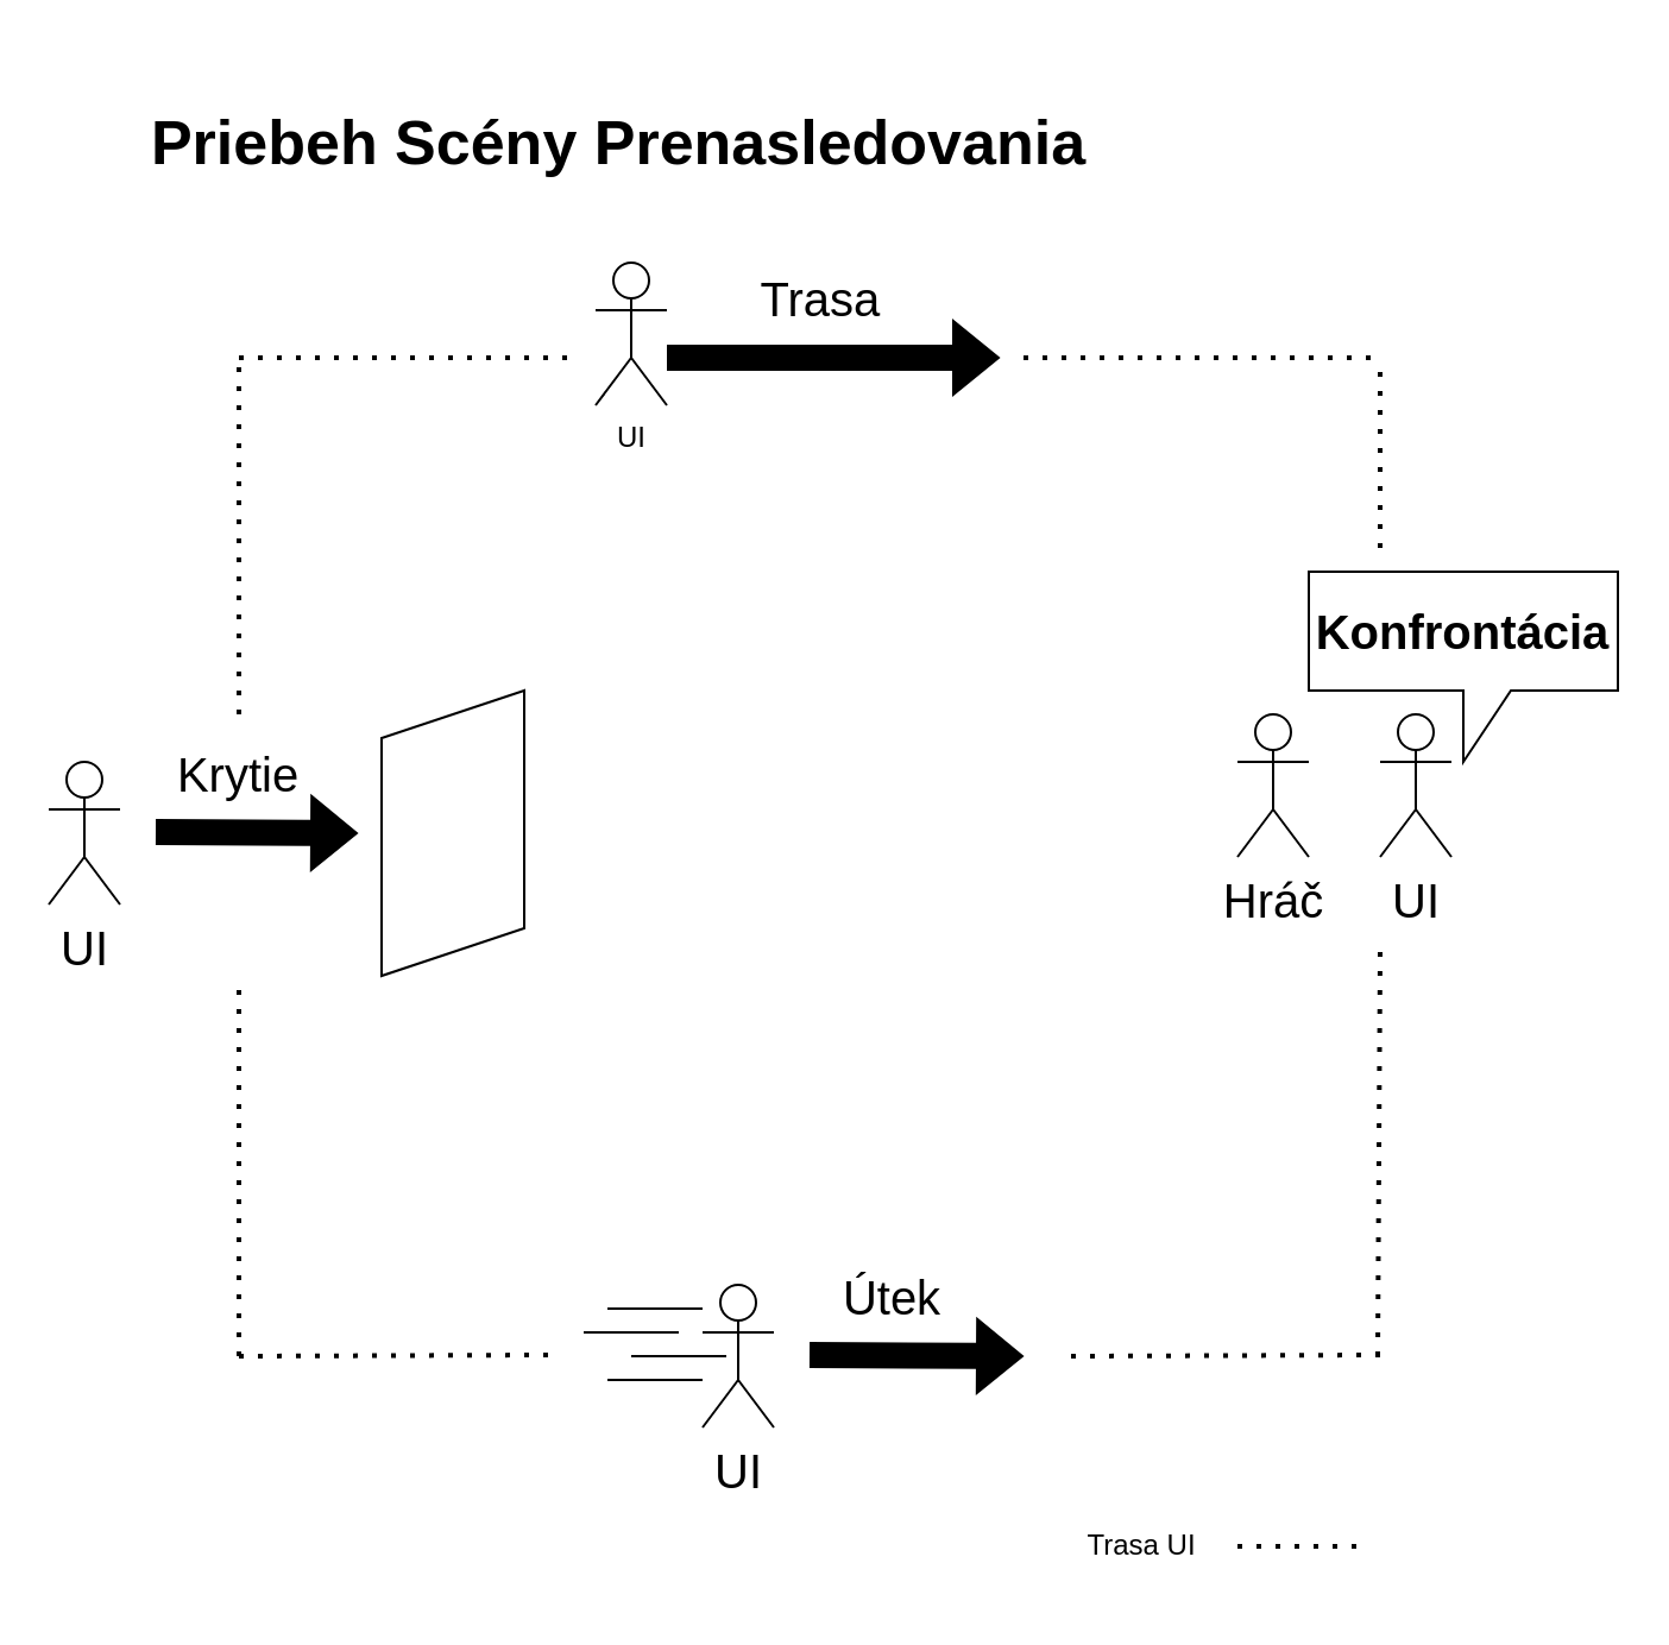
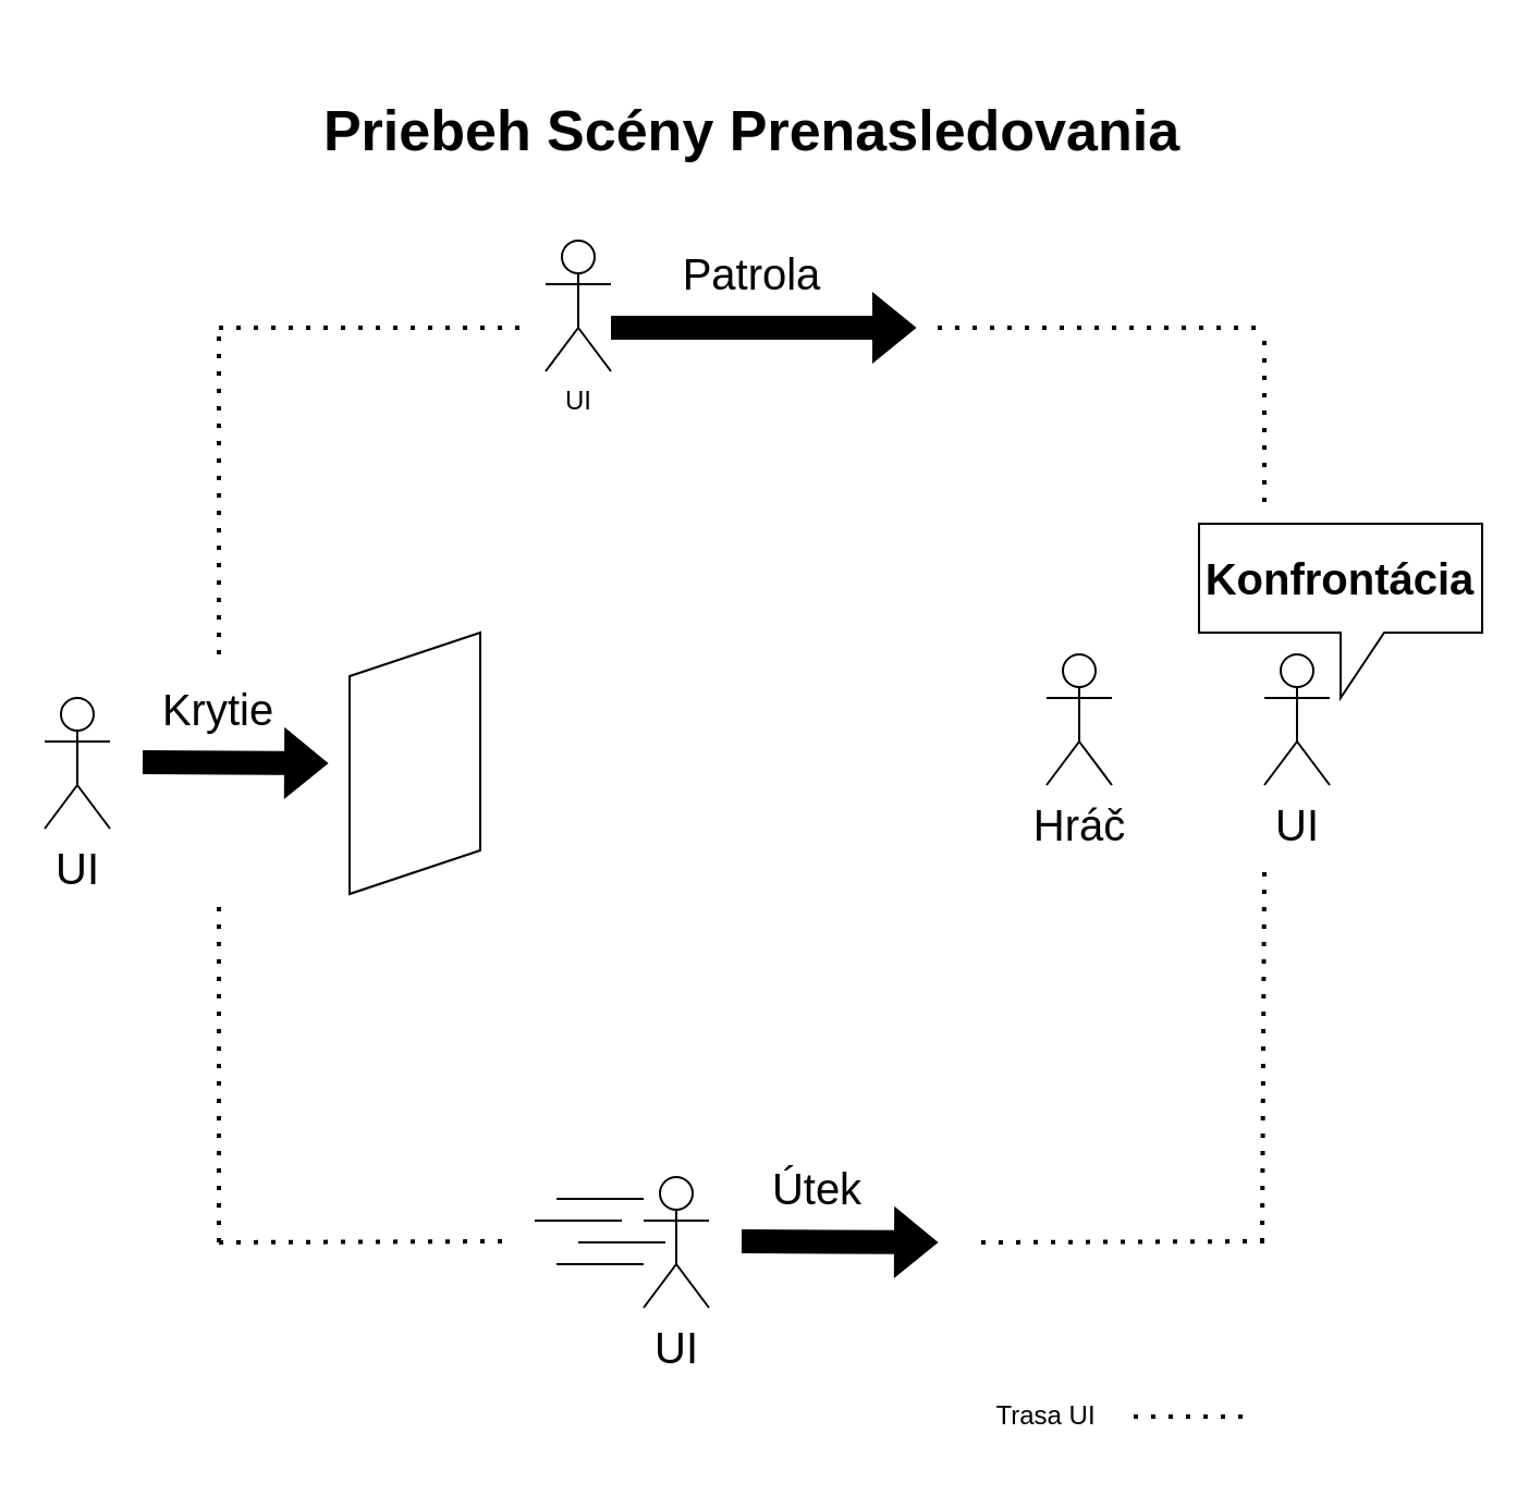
  <mxCell id="0" />
  <mxCell id="1" parent="0" />
  <mxCell id="2" value="UI" style="shape=umlActor;verticalLabelPosition=bottom;verticalAlign=top;html=1;outlineConnect=0;" vertex="1" parent="1"><mxGeometry x="250" y="110" width="30" height="60" as="geometry" /></mxCell>
  <mxCell id="3" value="" style="endArrow=none;dashed=1;html=1;dashPattern=1 3;strokeWidth=2;rounded=0;" edge="1" parent="1"><mxGeometry width="50" height="50" relative="1" as="geometry"><mxPoint x="430" y="150" as="sourcePoint" /><mxPoint x="580" y="150" as="targetPoint" /></mxGeometry></mxCell>
  <mxCell id="4" value="" style="endArrow=none;dashed=1;html=1;dashPattern=1 3;strokeWidth=2;rounded=0;" edge="1" parent="1"><mxGeometry width="50" height="50" relative="1" as="geometry"><mxPoint x="100" y="570" as="sourcePoint" /><mxPoint x="100" y="410" as="targetPoint" /></mxGeometry></mxCell>
  <mxCell id="5" value="" style="endArrow=none;dashed=1;html=1;dashPattern=1 3;strokeWidth=2;rounded=0;" edge="1" parent="1"><mxGeometry width="50" height="50" relative="1" as="geometry"><mxPoint x="100" y="150" as="sourcePoint" /><mxPoint x="240" y="150" as="targetPoint" /></mxGeometry></mxCell>
  <mxCell id="6" value="" style="endArrow=none;dashed=1;html=1;dashPattern=1 3;strokeWidth=2;rounded=0;" edge="1" parent="1"><mxGeometry width="50" height="50" relative="1" as="geometry"><mxPoint x="100" y="570" as="sourcePoint" /><mxPoint x="230" y="569.5" as="targetPoint" /></mxGeometry></mxCell>
  <mxCell id="7" value="Trasa UI" style="text;html=1;strokeColor=none;fillColor=none;align=center;verticalAlign=middle;whiteSpace=wrap;rounded=0;" vertex="1" parent="1"><mxGeometry x="450" y="630" width="60" height="40" as="geometry" /></mxCell>
  <mxCell id="8" value="" style="shape=flexArrow;endArrow=classic;html=1;rounded=0;fillColor=#000000;" edge="1" parent="1"><mxGeometry width="50" height="50" relative="1" as="geometry"><mxPoint x="280" y="150" as="sourcePoint" /><mxPoint x="420" y="150" as="targetPoint" /></mxGeometry></mxCell>
  <mxCell id="9" value="&lt;font style=&quot;font-size: 20px;&quot;&gt;UI&lt;/font&gt;" style="shape=umlActor;verticalLabelPosition=bottom;verticalAlign=top;html=1;outlineConnect=0;" vertex="1" parent="1"><mxGeometry x="580" y="300" width="30" height="60" as="geometry" /></mxCell>
- <mxCell id="10" value="&lt;font style=&quot;font-size: 20px;&quot;&gt;Hráč&lt;/font&gt;" style="shape=umlActor;verticalLabelPosition=bottom;verticalAlign=top;html=1;outlineConnect=0;" vertex="1" parent="1"><mxGeometry x="520" y="300" width="30" height="60" as="geometry" /></mxCell>
+ <mxCell id="10" value="&lt;font style=&quot;font-size: 20px;&quot;&gt;Hráč&lt;/font&gt;" style="shape=umlActor;verticalLabelPosition=bottom;verticalAlign=top;html=1;outlineConnect=0;" vertex="1" parent="1"><mxGeometry x="480" y="300" width="30" height="60" as="geometry" /></mxCell>
  <mxCell id="11" value="" style="shape=callout;whiteSpace=wrap;html=1;perimeter=calloutPerimeter;" vertex="1" parent="1"><mxGeometry x="550" y="240" width="130" height="80" as="geometry" /></mxCell>
  <mxCell id="12" value="Konfrontácia" style="text;html=1;strokeColor=none;fillColor=none;align=center;verticalAlign=middle;whiteSpace=wrap;rounded=0;fontStyle=1;fontSize=20;" vertex="1" parent="1"><mxGeometry x="550" y="240" width="130" height="50" as="geometry" /></mxCell>
  <mxCell id="13" value="" style="endArrow=none;dashed=1;html=1;dashPattern=1 3;strokeWidth=2;rounded=0;fontSize=20;fillColor=#000000;" edge="1" parent="1"><mxGeometry width="50" height="50" relative="1" as="geometry"><mxPoint x="520" y="650" as="sourcePoint" /><mxPoint x="570" y="650" as="targetPoint" /></mxGeometry></mxCell>
  <mxCell id="14" value="UI" style="shape=umlActor;verticalLabelPosition=bottom;verticalAlign=top;html=1;outlineConnect=0;fontSize=20;" vertex="1" parent="1"><mxGeometry x="295" y="540" width="30" height="60" as="geometry" /></mxCell>
  <mxCell id="15" value="" style="shape=flexArrow;endArrow=classic;html=1;rounded=0;fontSize=20;fillColor=#000000;" edge="1" parent="1"><mxGeometry width="50" height="50" relative="1" as="geometry"><mxPoint x="340" y="569.5" as="sourcePoint" /><mxPoint x="430" y="570" as="targetPoint" /></mxGeometry></mxCell>
  <mxCell id="16" value="" style="endArrow=none;html=1;rounded=0;fontSize=20;fillColor=#000000;" edge="1" parent="1"><mxGeometry width="50" height="50" relative="1" as="geometry"><mxPoint x="255" y="580" as="sourcePoint" /><mxPoint x="295" y="580" as="targetPoint" /></mxGeometry></mxCell>
  <mxCell id="17" value="" style="endArrow=none;html=1;rounded=0;fontSize=20;fillColor=#000000;" edge="1" parent="1"><mxGeometry width="50" height="50" relative="1" as="geometry"><mxPoint x="265" y="570" as="sourcePoint" /><mxPoint x="305" y="570" as="targetPoint" /></mxGeometry></mxCell>
  <mxCell id="18" value="" style="endArrow=none;html=1;rounded=0;fontSize=20;fillColor=#000000;" edge="1" parent="1"><mxGeometry width="50" height="50" relative="1" as="geometry"><mxPoint x="245" y="560" as="sourcePoint" /><mxPoint x="285" y="560" as="targetPoint" /></mxGeometry></mxCell>
  <mxCell id="19" value="" style="endArrow=none;html=1;rounded=0;fontSize=20;fillColor=#000000;" edge="1" parent="1"><mxGeometry width="50" height="50" relative="1" as="geometry"><mxPoint x="255" y="550" as="sourcePoint" /><mxPoint x="295" y="550" as="targetPoint" /></mxGeometry></mxCell>
  <mxCell id="20" value="Útek" style="text;html=1;strokeColor=none;fillColor=none;align=center;verticalAlign=middle;whiteSpace=wrap;rounded=0;fontSize=20;" vertex="1" parent="1"><mxGeometry x="345" y="530" width="60" height="30" as="geometry" /></mxCell>
  <mxCell id="21" value="" style="endArrow=none;dashed=1;html=1;dashPattern=1 3;strokeWidth=2;rounded=0;" edge="1" parent="1"><mxGeometry width="50" height="50" relative="1" as="geometry"><mxPoint x="450" y="570" as="sourcePoint" /><mxPoint x="580" y="569.5" as="targetPoint" /></mxGeometry></mxCell>
  <mxCell id="22" value="UI" style="shape=umlActor;verticalLabelPosition=bottom;verticalAlign=top;html=1;outlineConnect=0;fontSize=20;" vertex="1" parent="1"><mxGeometry x="20" y="320" width="30" height="60" as="geometry" /></mxCell>
  <mxCell id="23" value="" style="shape=flexArrow;endArrow=classic;html=1;rounded=0;fontSize=20;fillColor=#000000;" edge="1" parent="1"><mxGeometry width="50" height="50" relative="1" as="geometry"><mxPoint x="65" y="349.5" as="sourcePoint" /><mxPoint x="150" y="350" as="targetPoint" /></mxGeometry></mxCell>
  <mxCell id="24" value="Krytie" style="text;html=1;strokeColor=none;fillColor=none;align=center;verticalAlign=middle;whiteSpace=wrap;rounded=0;fontSize=20;" vertex="1" parent="1"><mxGeometry x="70" y="310" width="60" height="30" as="geometry" /></mxCell>
  <mxCell id="25" value="" style="endArrow=none;dashed=1;html=1;dashPattern=1 3;strokeWidth=2;rounded=0;" edge="1" parent="1"><mxGeometry width="50" height="50" relative="1" as="geometry"><mxPoint x="579" y="570" as="sourcePoint" /><mxPoint x="580" y="400" as="targetPoint" /></mxGeometry></mxCell>
  <mxCell id="26" value="" style="endArrow=none;dashed=1;html=1;dashPattern=1 3;strokeWidth=2;rounded=0;" edge="1" parent="1"><mxGeometry width="50" height="50" relative="1" as="geometry"><mxPoint x="580" y="230" as="sourcePoint" /><mxPoint x="580" y="150" as="targetPoint" /></mxGeometry></mxCell>
  <mxCell id="27" value="" style="endArrow=none;dashed=1;html=1;dashPattern=1 3;strokeWidth=2;rounded=0;" edge="1" parent="1"><mxGeometry width="50" height="50" relative="1" as="geometry"><mxPoint x="100" y="300" as="sourcePoint" /><mxPoint x="100" y="150" as="targetPoint" /></mxGeometry></mxCell>
  <mxCell id="28" value="" style="shape=parallelogram;perimeter=parallelogramPerimeter;whiteSpace=wrap;html=1;fixedSize=1;fontSize=20;direction=north;flipV=1;" vertex="1" parent="1"><mxGeometry x="160" y="290" width="60" height="120" as="geometry" /></mxCell>
- <mxCell id="29" value="Trasa" style="text;html=1;strokeColor=none;fillColor=none;align=center;verticalAlign=middle;whiteSpace=wrap;rounded=0;fontSize=20;" vertex="1" parent="1"><mxGeometry x="295" y="110" width="100" height="30" as="geometry" /></mxCell>
- <mxCell id="30" value="&lt;font size=&quot;1&quot; style=&quot;&quot;&gt;&lt;b style=&quot;font-size: 26px;&quot;&gt;Priebeh Scény Prenasledovania&lt;/b&gt;&lt;/font&gt;" style="text;html=1;strokeColor=none;fillColor=none;align=center;verticalAlign=middle;whiteSpace=wrap;rounded=0;fontSize=20;" vertex="1" parent="1"><mxGeometry x="55" y="20" width="410" height="80" as="geometry" /></mxCell>
+ <mxCell id="29" value="Patrola" style="text;html=1;strokeColor=none;fillColor=none;align=center;verticalAlign=middle;whiteSpace=wrap;rounded=0;fontSize=20;" vertex="1" parent="1"><mxGeometry x="295" y="110" width="100" height="30" as="geometry" /></mxCell>
+ <mxCell id="30" value="&lt;font size=&quot;1&quot; style=&quot;&quot;&gt;&lt;b style=&quot;font-size: 26px;&quot;&gt;Priebeh Scény Prenasledovania&lt;/b&gt;&lt;/font&gt;" style="text;html=1;strokeColor=none;fillColor=none;align=center;verticalAlign=middle;whiteSpace=wrap;rounded=0;fontSize=20;" vertex="1" parent="1"><mxGeometry x="140" y="20" width="410" height="80" as="geometry" /></mxCell>
